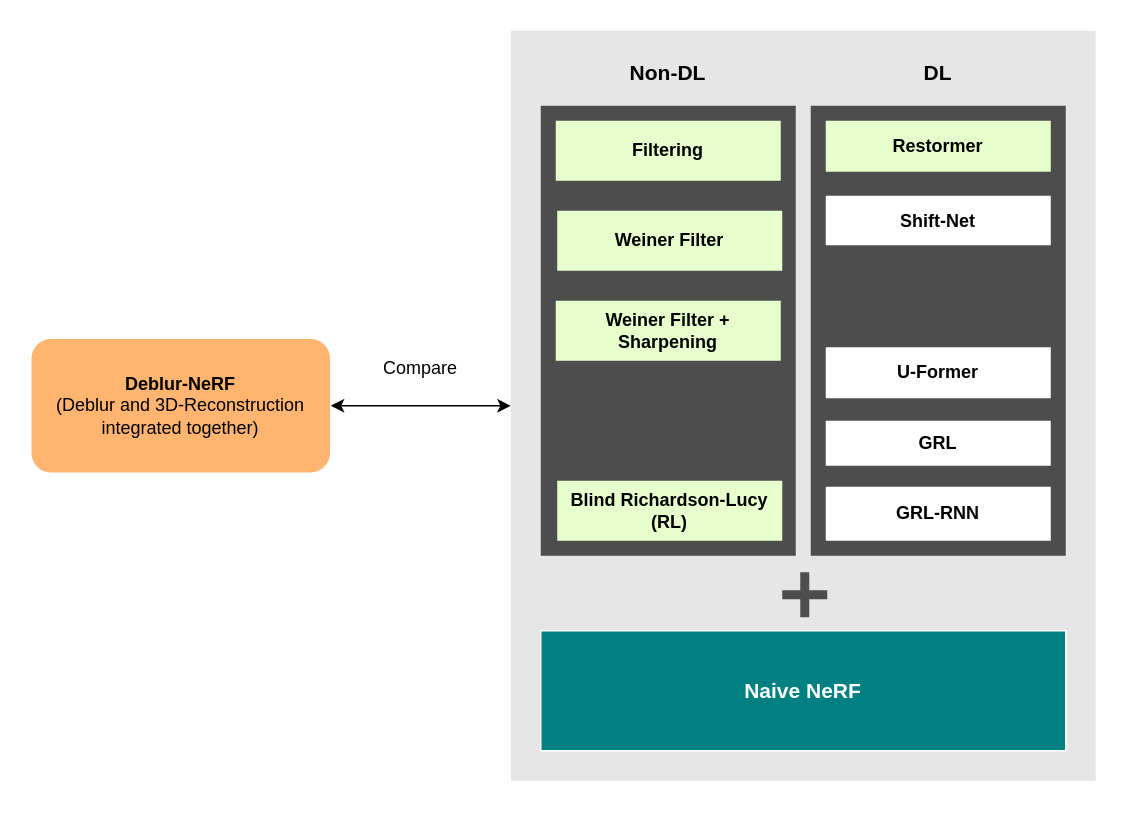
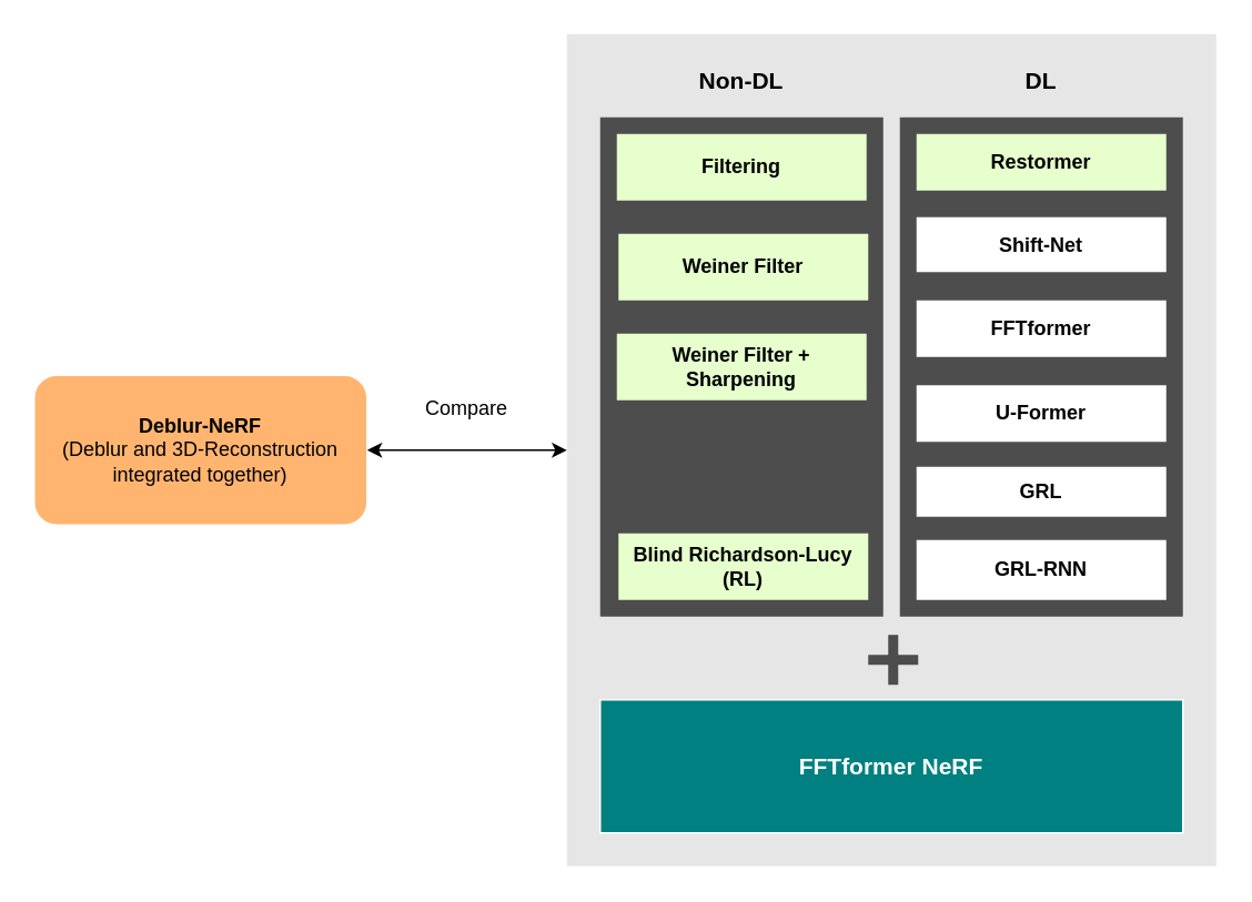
  <mxCell id="0" />
  <mxCell id="1" parent="0" />
  <mxCell id="2" value="&lt;b&gt;Deblur-NeRF&lt;/b&gt;&lt;br&gt;(Deblur and 3D-Reconstruction integrated together)" style="rounded=1;whiteSpace=wrap;html=1;fillColor=#FFB570;strokeColor=#FFFFFF;" parent="1" vertex="1"><mxGeometry x="20" y="225" width="200" height="90" as="geometry" /></mxCell>
  <mxCell id="3" value="" style="rounded=1.5;whiteSpace=wrap;html=1;fillColor=#E6E6E6;strokeColor=none;" parent="1" vertex="1"><mxGeometry x="340" y="20" width="390" height="500" as="geometry" /></mxCell>
  <mxCell id="4" value="" style="endArrow=classic;startArrow=classic;html=1;rounded=0;entryX=0;entryY=0.5;entryDx=0;entryDy=0;exitX=1;exitY=0.5;exitDx=0;exitDy=0;" edge="1" parent="1" source="2" target="3"><mxGeometry width="50" height="50" relative="1" as="geometry"><mxPoint x="250" y="310" as="sourcePoint" /><mxPoint x="300" y="260" as="targetPoint" /></mxGeometry></mxCell>
  <mxCell id="5" value="Compare" style="text;html=1;strokeColor=none;fillColor=none;align=center;verticalAlign=middle;whiteSpace=wrap;rounded=0;" vertex="1" parent="1"><mxGeometry x="250" y="230" width="60" height="30" as="geometry" /></mxCell>
- <mxCell id="6" value="&lt;b&gt;&lt;font color=&quot;#ffffff&quot; style=&quot;font-size: 14px;&quot;&gt;Naive NeRF&lt;/font&gt;&lt;/b&gt;" style="rounded=0.5;whiteSpace=wrap;html=1;fillColor=#008080;strokeColor=#FFFFFF;" vertex="1" parent="1"><mxGeometry x="360" y="420" width="350" height="80" as="geometry" /></mxCell>
+ <mxCell id="6" value="&lt;b&gt;&lt;font color=&quot;#ffffff&quot; style=&quot;font-size: 14px;&quot;&gt;FFTformer NeRF&lt;/font&gt;&lt;/b&gt;" style="rounded=0.5;whiteSpace=wrap;html=1;fillColor=#008080;strokeColor=#FFFFFF;" vertex="1" parent="1"><mxGeometry x="360" y="420" width="350" height="80" as="geometry" /></mxCell>
  <mxCell id="7" value="" style="rounded=0.5;whiteSpace=wrap;html=1;fillColor=#4D4D4D;strokeColor=none;" vertex="1" parent="1"><mxGeometry x="360" y="70" width="170" height="300" as="geometry" /></mxCell>
  <mxCell id="8" value="" style="rounded=0.5;whiteSpace=wrap;html=1;fillColor=#4D4D4D;strokeColor=none;" vertex="1" parent="1"><mxGeometry x="540" y="70" width="170" height="300" as="geometry" /></mxCell>
  <mxCell id="9" value="&lt;span&gt;&lt;font style=&quot;font-size: 12px;&quot;&gt;Filtering&lt;/font&gt;&lt;/span&gt;" style="rounded=0.5;whiteSpace=wrap;html=1;fillColor=#E6FFCC;strokeColor=none;fontStyle=1" vertex="1" parent="1"><mxGeometry x="370" y="80" width="150" height="40" as="geometry" /></mxCell>
  <mxCell id="10" value="&lt;b&gt;&lt;font style=&quot;font-size: 12px;&quot;&gt;Weiner Filter&lt;/font&gt;&lt;/b&gt;" style="rounded=0.5;whiteSpace=wrap;html=1;fillColor=#E6FFCC;strokeColor=none;" vertex="1" parent="1"><mxGeometry x="371" y="140" width="150" height="40" as="geometry" /></mxCell>
  <mxCell id="11" value="&lt;b&gt;&lt;font style=&quot;font-size: 12px;&quot;&gt;Weiner Filter + Sharpening&lt;/font&gt;&lt;/b&gt;" style="rounded=0.5;whiteSpace=wrap;html=1;fillColor=#E6FFCC;strokeColor=none;" vertex="1" parent="1"><mxGeometry x="370" y="200" width="150" height="40" as="geometry" /></mxCell>
  <mxCell id="12" value="&lt;b&gt;&lt;font style=&quot;font-size: 12px;&quot;&gt;Blind Richardson-Lucy (RL)&lt;/font&gt;&lt;/b&gt;" style="rounded=0.5;whiteSpace=wrap;html=1;fillColor=#E6FFCC;strokeColor=none;" vertex="1" parent="1"><mxGeometry x="371" y="320" width="150" height="40" as="geometry" /></mxCell>
  <mxCell id="13" value="&lt;b&gt;&lt;font style=&quot;font-size: 12px;&quot;&gt;Restormer&lt;/font&gt;&lt;/b&gt;" style="rounded=0.5;whiteSpace=wrap;html=1;fillColor=#E6FFCC;strokeColor=none;" vertex="1" parent="1"><mxGeometry x="550" y="80" width="150" height="34" as="geometry" /></mxCell>
  <mxCell id="14" value="&lt;b&gt;&lt;font style=&quot;font-size: 12px;&quot;&gt;Shift-Net&lt;/font&gt;&lt;/b&gt;" style="rounded=0.5;whiteSpace=wrap;html=1;strokeColor=none;" vertex="1" parent="1"><mxGeometry x="550" y="130" width="150" height="33" as="geometry" /></mxCell>
+ <mxCell id="15" value="&lt;b&gt;&lt;font style=&quot;font-size: 12px;&quot;&gt;FFTformer&lt;/font&gt;&lt;/b&gt;" style="rounded=0.5;whiteSpace=wrap;html=1;strokeColor=none;" vertex="1" parent="1"><mxGeometry x="550" y="180" width="150" height="34" as="geometry" /></mxCell>
  <mxCell id="16" value="&lt;b&gt;&lt;font style=&quot;font-size: 12px;&quot;&gt;GRL&lt;/font&gt;&lt;/b&gt;" style="rounded=0.5;whiteSpace=wrap;html=1;strokeColor=none;" vertex="1" parent="1"><mxGeometry x="550" y="280" width="150" height="30" as="geometry" /></mxCell>
  <mxCell id="17" value="&lt;b&gt;&lt;font style=&quot;font-size: 12px;&quot;&gt;U-Former&lt;/font&gt;&lt;/b&gt;" style="rounded=0.5;whiteSpace=wrap;html=1;strokeColor=none;" vertex="1" parent="1"><mxGeometry x="550" y="231" width="150" height="34" as="geometry" /></mxCell>
  <mxCell id="18" value="&lt;b&gt;&lt;font style=&quot;font-size: 12px;&quot;&gt;GRL-RNN&lt;/font&gt;&lt;/b&gt;" style="rounded=0.5;whiteSpace=wrap;html=1;strokeColor=none;" vertex="1" parent="1"><mxGeometry x="550" y="324" width="150" height="36" as="geometry" /></mxCell>
  <mxCell id="19" value="Non-DL" style="text;html=1;strokeColor=none;fillColor=none;align=center;verticalAlign=middle;whiteSpace=wrap;rounded=0;fontStyle=1;fontSize=14;" vertex="1" parent="1"><mxGeometry x="415" y="33" width="60" height="30" as="geometry" /></mxCell>
  <mxCell id="20" value="DL" style="text;html=1;strokeColor=none;fillColor=none;align=center;verticalAlign=middle;whiteSpace=wrap;rounded=0;fontStyle=1;fontSize=14;" vertex="1" parent="1"><mxGeometry x="595" y="33" width="60" height="30" as="geometry" /></mxCell>
  <mxCell id="21" value="" style="shape=cross;whiteSpace=wrap;html=1;strokeColor=none;fillColor=#4D4D4D;" vertex="1" parent="1"><mxGeometry x="521" y="381" width="30" height="30" as="geometry" /></mxCell>
